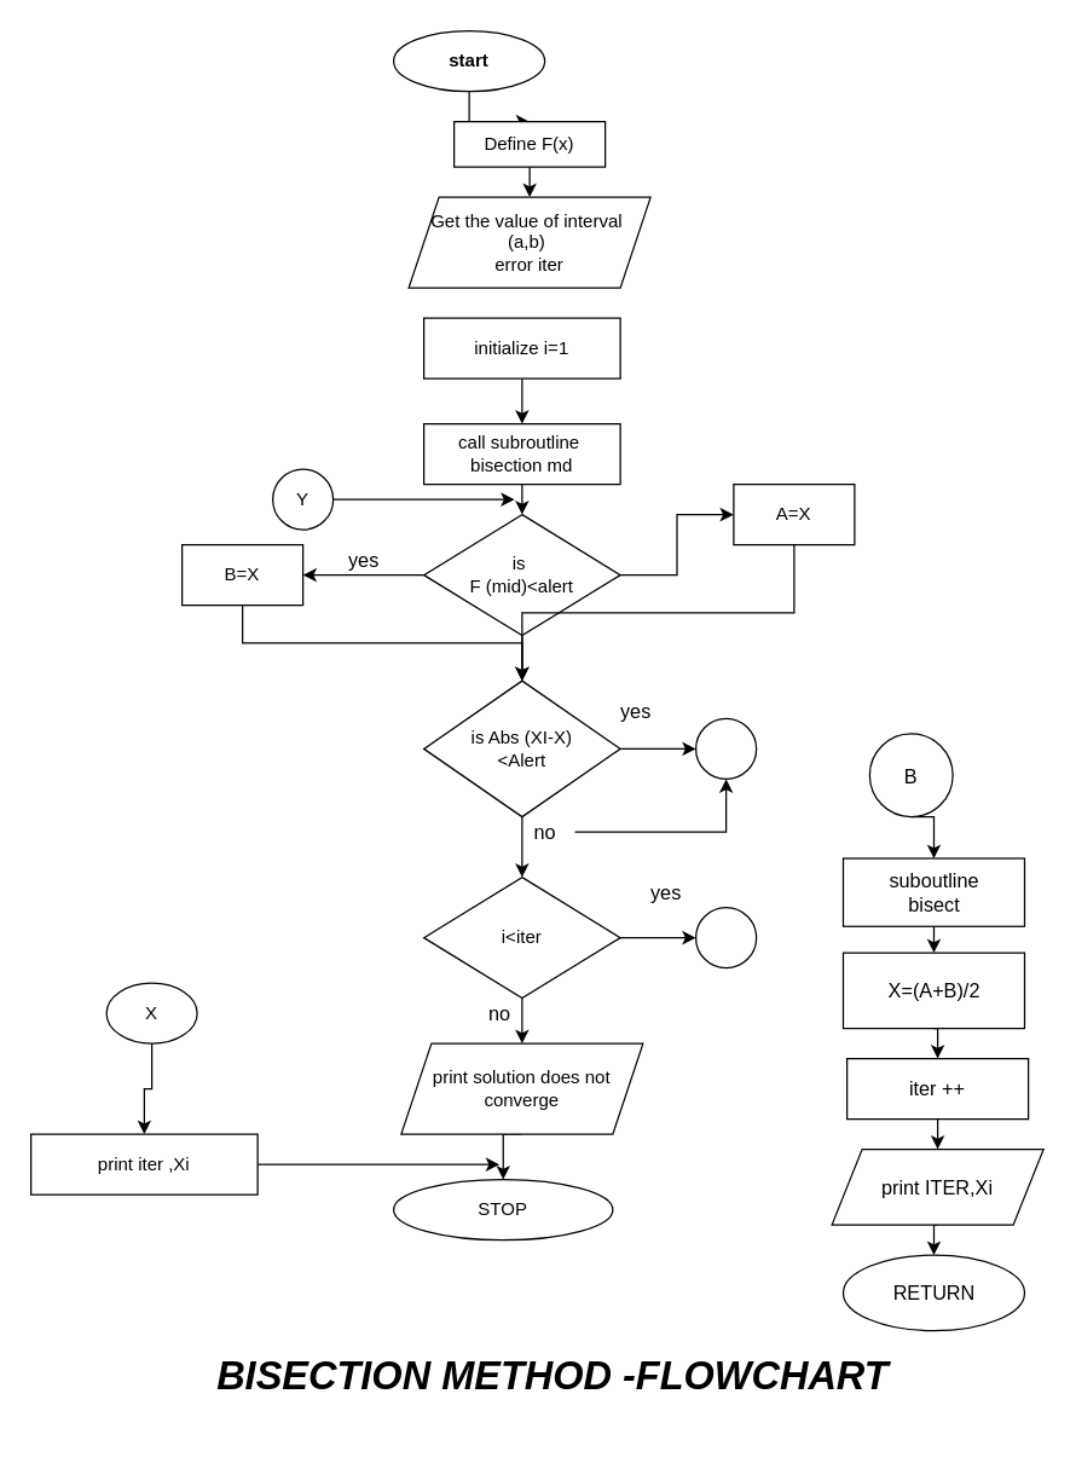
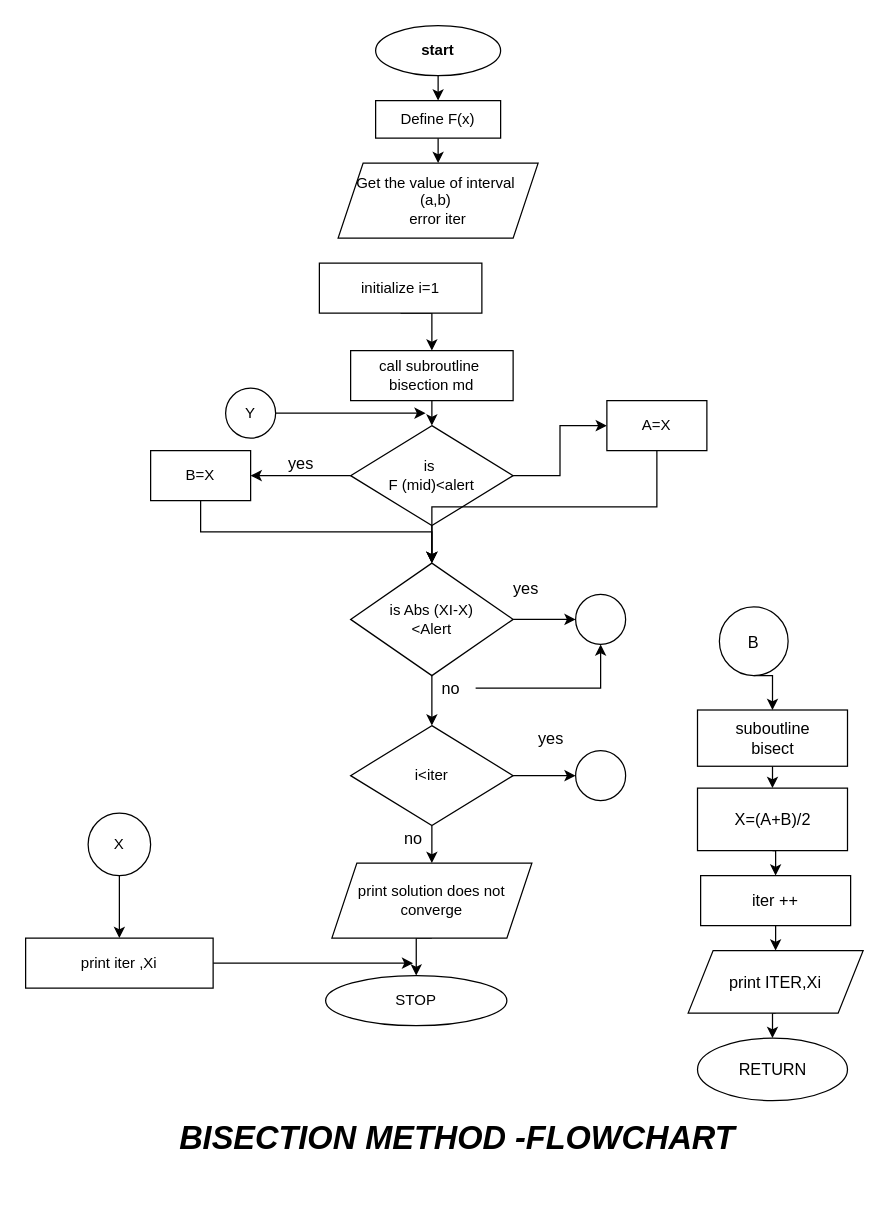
  <mxCell id="0" />
  <mxCell id="1" parent="0" />
  <mxCell id="2" style="edgeStyle=orthogonalEdgeStyle;rounded=0;orthogonalLoop=1;jettySize=auto;html=1;exitX=0.5;exitY=1;exitDx=0;exitDy=0;entryX=0.5;entryY=0;entryDx=0;entryDy=0;" edge="1" parent="1" source="3" target="8"><mxGeometry relative="1" as="geometry" /></mxCell>
- <mxCell id="3" value="start" style="ellipse;whiteSpace=wrap;html=1;fontStyle=1;fontFamily=Helvetica;" vertex="1" parent="1"><mxGeometry x="260" y="20" width="100" height="40" as="geometry" /></mxCell>
+ <mxCell id="3" value="start" style="ellipse;whiteSpace=wrap;html=1;fontStyle=1;fontFamily=Helvetica;" vertex="1" parent="1"><mxGeometry x="300" y="20" width="100" height="40" as="geometry" /></mxCell>
  <mxCell id="4" value="Get the value of interval&amp;nbsp;&lt;br&gt;(a,b)&amp;nbsp;&lt;br&gt;error iter" style="shape=parallelogram;perimeter=parallelogramPerimeter;whiteSpace=wrap;html=1;fixedSize=1;direction=west;" vertex="1" parent="1"><mxGeometry x="270" y="130" width="160" height="60" as="geometry" /></mxCell>
  <mxCell id="5" style="edgeStyle=orthogonalEdgeStyle;rounded=0;orthogonalLoop=1;jettySize=auto;html=1;exitX=0.5;exitY=1;exitDx=0;exitDy=0;entryX=0.5;entryY=0;entryDx=0;entryDy=0;" edge="1" parent="1" source="6" target="10"><mxGeometry relative="1" as="geometry" /></mxCell>
- <mxCell id="6" value="initialize i=1" style="rounded=0;whiteSpace=wrap;html=1;" vertex="1" parent="1"><mxGeometry x="280" y="210" width="130" height="40" as="geometry" /></mxCell>
+ <mxCell id="6" value="initialize i=1" style="rounded=0;whiteSpace=wrap;html=1;" vertex="1" parent="1"><mxGeometry x="255" y="210" width="130" height="40" as="geometry" /></mxCell>
  <mxCell id="7" style="edgeStyle=orthogonalEdgeStyle;rounded=0;orthogonalLoop=1;jettySize=auto;html=1;exitX=0.5;exitY=1;exitDx=0;exitDy=0;entryX=0.5;entryY=1;entryDx=0;entryDy=0;" edge="1" parent="1" source="8" target="4"><mxGeometry relative="1" as="geometry" /></mxCell>
  <mxCell id="8" value="Define F(x)" style="rounded=0;whiteSpace=wrap;html=1;" vertex="1" parent="1"><mxGeometry x="300" y="80" width="100" height="30" as="geometry" /></mxCell>
  <mxCell id="9" style="edgeStyle=orthogonalEdgeStyle;rounded=0;orthogonalLoop=1;jettySize=auto;html=1;exitX=0.5;exitY=1;exitDx=0;exitDy=0;entryX=0.5;entryY=0;entryDx=0;entryDy=0;" edge="1" parent="1" source="10" target="14"><mxGeometry relative="1" as="geometry" /></mxCell>
  <mxCell id="10" value="call subroutline&amp;nbsp;&lt;br&gt;bisection md" style="rounded=0;whiteSpace=wrap;html=1;" vertex="1" parent="1"><mxGeometry x="280" y="280" width="130" height="40" as="geometry" /></mxCell>
  <mxCell id="11" style="edgeStyle=orthogonalEdgeStyle;rounded=0;orthogonalLoop=1;jettySize=auto;html=1;exitX=0.5;exitY=1;exitDx=0;exitDy=0;entryX=0.5;entryY=0;entryDx=0;entryDy=0;" edge="1" parent="1" source="14" target="17"><mxGeometry relative="1" as="geometry" /></mxCell>
  <mxCell id="12" style="edgeStyle=orthogonalEdgeStyle;rounded=0;orthogonalLoop=1;jettySize=auto;html=1;exitX=0;exitY=0.5;exitDx=0;exitDy=0;entryX=1;entryY=0.5;entryDx=0;entryDy=0;" edge="1" parent="1" source="14" target="29"><mxGeometry relative="1" as="geometry" /></mxCell>
  <mxCell id="13" style="edgeStyle=orthogonalEdgeStyle;rounded=0;orthogonalLoop=1;jettySize=auto;html=1;exitX=1;exitY=0.5;exitDx=0;exitDy=0;entryX=0;entryY=0.5;entryDx=0;entryDy=0;" edge="1" parent="1" source="14" target="31"><mxGeometry relative="1" as="geometry" /></mxCell>
  <mxCell id="14" value="is&amp;nbsp;&lt;br&gt;F (mid)&amp;lt;alert" style="rhombus;whiteSpace=wrap;html=1;" vertex="1" parent="1"><mxGeometry x="280" y="340" width="130" height="80" as="geometry" /></mxCell>
  <mxCell id="15" style="edgeStyle=orthogonalEdgeStyle;rounded=0;orthogonalLoop=1;jettySize=auto;html=1;exitX=0.5;exitY=1;exitDx=0;exitDy=0;entryX=0.5;entryY=0;entryDx=0;entryDy=0;" edge="1" parent="1" source="17" target="20"><mxGeometry relative="1" as="geometry" /></mxCell>
  <mxCell id="16" style="edgeStyle=orthogonalEdgeStyle;rounded=0;orthogonalLoop=1;jettySize=auto;html=1;exitX=1;exitY=0.5;exitDx=0;exitDy=0;entryX=0;entryY=0.5;entryDx=0;entryDy=0;" edge="1" parent="1" source="17" target="27"><mxGeometry relative="1" as="geometry" /></mxCell>
  <mxCell id="17" value="is Abs (XI-X)&lt;br&gt;&amp;lt;Alert" style="rhombus;whiteSpace=wrap;html=1;" vertex="1" parent="1"><mxGeometry x="280" y="450" width="130" height="90" as="geometry" /></mxCell>
  <mxCell id="18" style="edgeStyle=orthogonalEdgeStyle;rounded=0;orthogonalLoop=1;jettySize=auto;html=1;exitX=0.5;exitY=1;exitDx=0;exitDy=0;entryX=0.5;entryY=0;entryDx=0;entryDy=0;" edge="1" parent="1" source="20" target="22"><mxGeometry relative="1" as="geometry" /></mxCell>
  <mxCell id="19" style="edgeStyle=orthogonalEdgeStyle;rounded=0;orthogonalLoop=1;jettySize=auto;html=1;exitX=1;exitY=0.5;exitDx=0;exitDy=0;entryX=0;entryY=0.5;entryDx=0;entryDy=0;" edge="1" parent="1" source="20" target="26"><mxGeometry relative="1" as="geometry" /></mxCell>
  <mxCell id="20" value="i&amp;lt;iter" style="rhombus;whiteSpace=wrap;html=1;" vertex="1" parent="1"><mxGeometry x="280" y="580" width="130" height="80" as="geometry" /></mxCell>
  <mxCell id="21" style="edgeStyle=orthogonalEdgeStyle;rounded=0;orthogonalLoop=1;jettySize=auto;html=1;exitX=0.5;exitY=1;exitDx=0;exitDy=0;entryX=0.5;entryY=0;entryDx=0;entryDy=0;" edge="1" parent="1" source="22" target="23"><mxGeometry relative="1" as="geometry" /></mxCell>
  <mxCell id="22" value="print solution does not converge" style="shape=parallelogram;perimeter=parallelogramPerimeter;whiteSpace=wrap;html=1;fixedSize=1;" vertex="1" parent="1"><mxGeometry x="265" y="690" width="160" height="60" as="geometry" /></mxCell>
  <mxCell id="23" value="STOP" style="ellipse;whiteSpace=wrap;html=1;" vertex="1" parent="1"><mxGeometry x="260" y="780" width="145" height="40" as="geometry" /></mxCell>
  <mxCell id="24" style="edgeStyle=orthogonalEdgeStyle;rounded=0;orthogonalLoop=1;jettySize=auto;html=1;exitX=1;exitY=0.5;exitDx=0;exitDy=0;" edge="1" parent="1" source="25"><mxGeometry relative="1" as="geometry"><mxPoint x="330" y="770" as="targetPoint" /></mxGeometry></mxCell>
  <mxCell id="25" value="print iter ,Xi" style="rounded=0;whiteSpace=wrap;html=1;" vertex="1" parent="1"><mxGeometry x="20" y="750" width="150" height="40" as="geometry" /></mxCell>
  <mxCell id="26" value="" style="ellipse;whiteSpace=wrap;html=1;aspect=fixed;" vertex="1" parent="1"><mxGeometry x="460" y="600" width="40" height="40" as="geometry" /></mxCell>
  <mxCell id="27" value="" style="ellipse;whiteSpace=wrap;html=1;aspect=fixed;" vertex="1" parent="1"><mxGeometry x="460" y="475" width="40" height="40" as="geometry" /></mxCell>
  <mxCell id="28" style="edgeStyle=orthogonalEdgeStyle;rounded=0;orthogonalLoop=1;jettySize=auto;html=1;exitX=0.5;exitY=1;exitDx=0;exitDy=0;entryX=0.5;entryY=0;entryDx=0;entryDy=0;" edge="1" parent="1" source="29" target="17"><mxGeometry relative="1" as="geometry" /></mxCell>
  <mxCell id="29" value="B=X" style="rounded=0;whiteSpace=wrap;html=1;" vertex="1" parent="1"><mxGeometry x="120" y="360" width="80" height="40" as="geometry" /></mxCell>
  <mxCell id="30" style="edgeStyle=orthogonalEdgeStyle;rounded=0;orthogonalLoop=1;jettySize=auto;html=1;exitX=0.5;exitY=1;exitDx=0;exitDy=0;" edge="1" parent="1" source="31" target="17"><mxGeometry relative="1" as="geometry" /></mxCell>
  <mxCell id="31" value="A=X" style="rounded=0;whiteSpace=wrap;html=1;" vertex="1" parent="1"><mxGeometry x="485" y="320" width="80" height="40" as="geometry" /></mxCell>
  <mxCell id="32" style="edgeStyle=orthogonalEdgeStyle;rounded=0;orthogonalLoop=1;jettySize=auto;html=1;exitX=1;exitY=0.5;exitDx=0;exitDy=0;" edge="1" parent="1" source="33"><mxGeometry relative="1" as="geometry"><mxPoint x="340" y="330" as="targetPoint" /></mxGeometry></mxCell>
  <mxCell id="33" value="Y" style="ellipse;whiteSpace=wrap;html=1;aspect=fixed;" vertex="1" parent="1"><mxGeometry x="180" y="310" width="40" height="40" as="geometry" /></mxCell>
  <mxCell id="34" style="edgeStyle=orthogonalEdgeStyle;rounded=0;orthogonalLoop=1;jettySize=auto;html=1;exitX=0.5;exitY=1;exitDx=0;exitDy=0;entryX=0.5;entryY=0;entryDx=0;entryDy=0;" edge="1" parent="1" source="35" target="25"><mxGeometry relative="1" as="geometry" /></mxCell>
- <mxCell id="35" value="X" style="ellipse;whiteSpace=wrap;html=1;aspect=fixed;" vertex="1" parent="1"><mxGeometry x="70" y="650" width="60" height="40" as="geometry" /></mxCell>
+ <mxCell id="35" value="X" style="ellipse;whiteSpace=wrap;html=1;aspect=fixed;" vertex="1" parent="1"><mxGeometry x="70" y="650" width="50" height="50" as="geometry" /></mxCell>
  <mxCell id="36" value="yes" style="text;html=1;align=center;verticalAlign=middle;resizable=0;points=[];autosize=1;strokeColor=none;fillColor=none;fontSize=13;fontFamily=Helvetica;" vertex="1" parent="1"><mxGeometry x="400" y="455" width="40" height="30" as="geometry" /></mxCell>
  <mxCell id="37" value="" style="edgeStyle=orthogonalEdgeStyle;rounded=0;orthogonalLoop=1;jettySize=auto;html=1;fontFamily=Helvetica;fontSize=13;" edge="1" parent="1" source="38" target="27"><mxGeometry relative="1" as="geometry" /></mxCell>
  <mxCell id="38" value="no" style="text;html=1;align=center;verticalAlign=middle;resizable=0;points=[];autosize=1;strokeColor=none;fillColor=none;fontSize=13;fontFamily=Helvetica;" vertex="1" parent="1"><mxGeometry x="340" y="535" width="40" height="30" as="geometry" /></mxCell>
  <mxCell id="39" value="yes" style="text;html=1;align=center;verticalAlign=middle;resizable=0;points=[];autosize=1;strokeColor=none;fillColor=none;fontSize=13;fontFamily=Helvetica;" vertex="1" parent="1"><mxGeometry x="420" y="575" width="40" height="30" as="geometry" /></mxCell>
  <mxCell id="40" value="no" style="text;html=1;align=center;verticalAlign=middle;resizable=0;points=[];autosize=1;strokeColor=none;fillColor=none;fontSize=13;fontFamily=Helvetica;" vertex="1" parent="1"><mxGeometry x="310" y="655" width="40" height="30" as="geometry" /></mxCell>
  <mxCell id="41" value="yes" style="text;html=1;align=center;verticalAlign=middle;resizable=0;points=[];autosize=1;strokeColor=none;fillColor=none;fontSize=13;fontFamily=Helvetica;" vertex="1" parent="1"><mxGeometry x="220" y="355" width="40" height="30" as="geometry" /></mxCell>
  <mxCell id="42" style="edgeStyle=orthogonalEdgeStyle;rounded=0;orthogonalLoop=1;jettySize=auto;html=1;exitX=0.5;exitY=1;exitDx=0;exitDy=0;entryX=0.5;entryY=0;entryDx=0;entryDy=0;fontFamily=Helvetica;fontSize=13;" edge="1" parent="1" source="43" target="45"><mxGeometry relative="1" as="geometry" /></mxCell>
  <mxCell id="43" value="B" style="ellipse;whiteSpace=wrap;html=1;aspect=fixed;fontFamily=Helvetica;fontSize=13;" vertex="1" parent="1"><mxGeometry x="575" y="485" width="55" height="55" as="geometry" /></mxCell>
  <mxCell id="44" style="edgeStyle=orthogonalEdgeStyle;rounded=0;orthogonalLoop=1;jettySize=auto;html=1;exitX=0.5;exitY=1;exitDx=0;exitDy=0;entryX=0.5;entryY=0;entryDx=0;entryDy=0;fontFamily=Helvetica;fontSize=13;" edge="1" parent="1" source="45" target="47"><mxGeometry relative="1" as="geometry" /></mxCell>
  <mxCell id="45" value="suboutline&lt;br&gt;bisect" style="rounded=0;whiteSpace=wrap;html=1;fontFamily=Helvetica;fontSize=13;" vertex="1" parent="1"><mxGeometry x="557.5" y="567.5" width="120" height="45" as="geometry" /></mxCell>
  <mxCell id="46" style="edgeStyle=orthogonalEdgeStyle;rounded=0;orthogonalLoop=1;jettySize=auto;html=1;exitX=0.5;exitY=1;exitDx=0;exitDy=0;entryX=0.5;entryY=0;entryDx=0;entryDy=0;fontFamily=Helvetica;fontSize=13;" edge="1" parent="1" source="47" target="49"><mxGeometry relative="1" as="geometry" /></mxCell>
  <mxCell id="47" value="X=(A+B)/2" style="rounded=0;whiteSpace=wrap;html=1;fontFamily=Helvetica;fontSize=13;" vertex="1" parent="1"><mxGeometry x="557.5" y="630" width="120" height="50" as="geometry" /></mxCell>
  <mxCell id="48" style="edgeStyle=orthogonalEdgeStyle;rounded=0;orthogonalLoop=1;jettySize=auto;html=1;exitX=0.5;exitY=1;exitDx=0;exitDy=0;entryX=0.5;entryY=0;entryDx=0;entryDy=0;fontFamily=Helvetica;fontSize=13;" edge="1" parent="1" source="49" target="51"><mxGeometry relative="1" as="geometry" /></mxCell>
  <mxCell id="49" value="iter ++" style="rounded=0;whiteSpace=wrap;html=1;fontFamily=Helvetica;fontSize=13;" vertex="1" parent="1"><mxGeometry x="560" y="700" width="120" height="40" as="geometry" /></mxCell>
  <mxCell id="50" style="edgeStyle=orthogonalEdgeStyle;rounded=0;orthogonalLoop=1;jettySize=auto;html=1;exitX=0.5;exitY=1;exitDx=0;exitDy=0;entryX=0.5;entryY=0;entryDx=0;entryDy=0;fontFamily=Helvetica;fontSize=13;" edge="1" parent="1" source="51" target="52"><mxGeometry relative="1" as="geometry" /></mxCell>
  <mxCell id="51" value="print ITER,Xi" style="shape=parallelogram;perimeter=parallelogramPerimeter;whiteSpace=wrap;html=1;fixedSize=1;fontFamily=Helvetica;fontSize=13;" vertex="1" parent="1"><mxGeometry x="550" y="760" width="140" height="50" as="geometry" /></mxCell>
  <mxCell id="52" value="RETURN" style="ellipse;whiteSpace=wrap;html=1;fontFamily=Helvetica;fontSize=13;" vertex="1" parent="1"><mxGeometry x="557.5" y="830" width="120" height="50" as="geometry" /></mxCell>
  <mxCell id="53" value="&lt;h1&gt;&lt;i&gt;BISECTION METHOD -FLOWCHART&lt;/i&gt;&lt;/h1&gt;" style="text;html=1;align=center;verticalAlign=middle;resizable=0;points=[];autosize=1;strokeColor=none;fillColor=none;fontSize=13;fontFamily=Helvetica;" vertex="1" parent="1"><mxGeometry x="130" y="870" width="470" height="80" as="geometry" /></mxCell>
